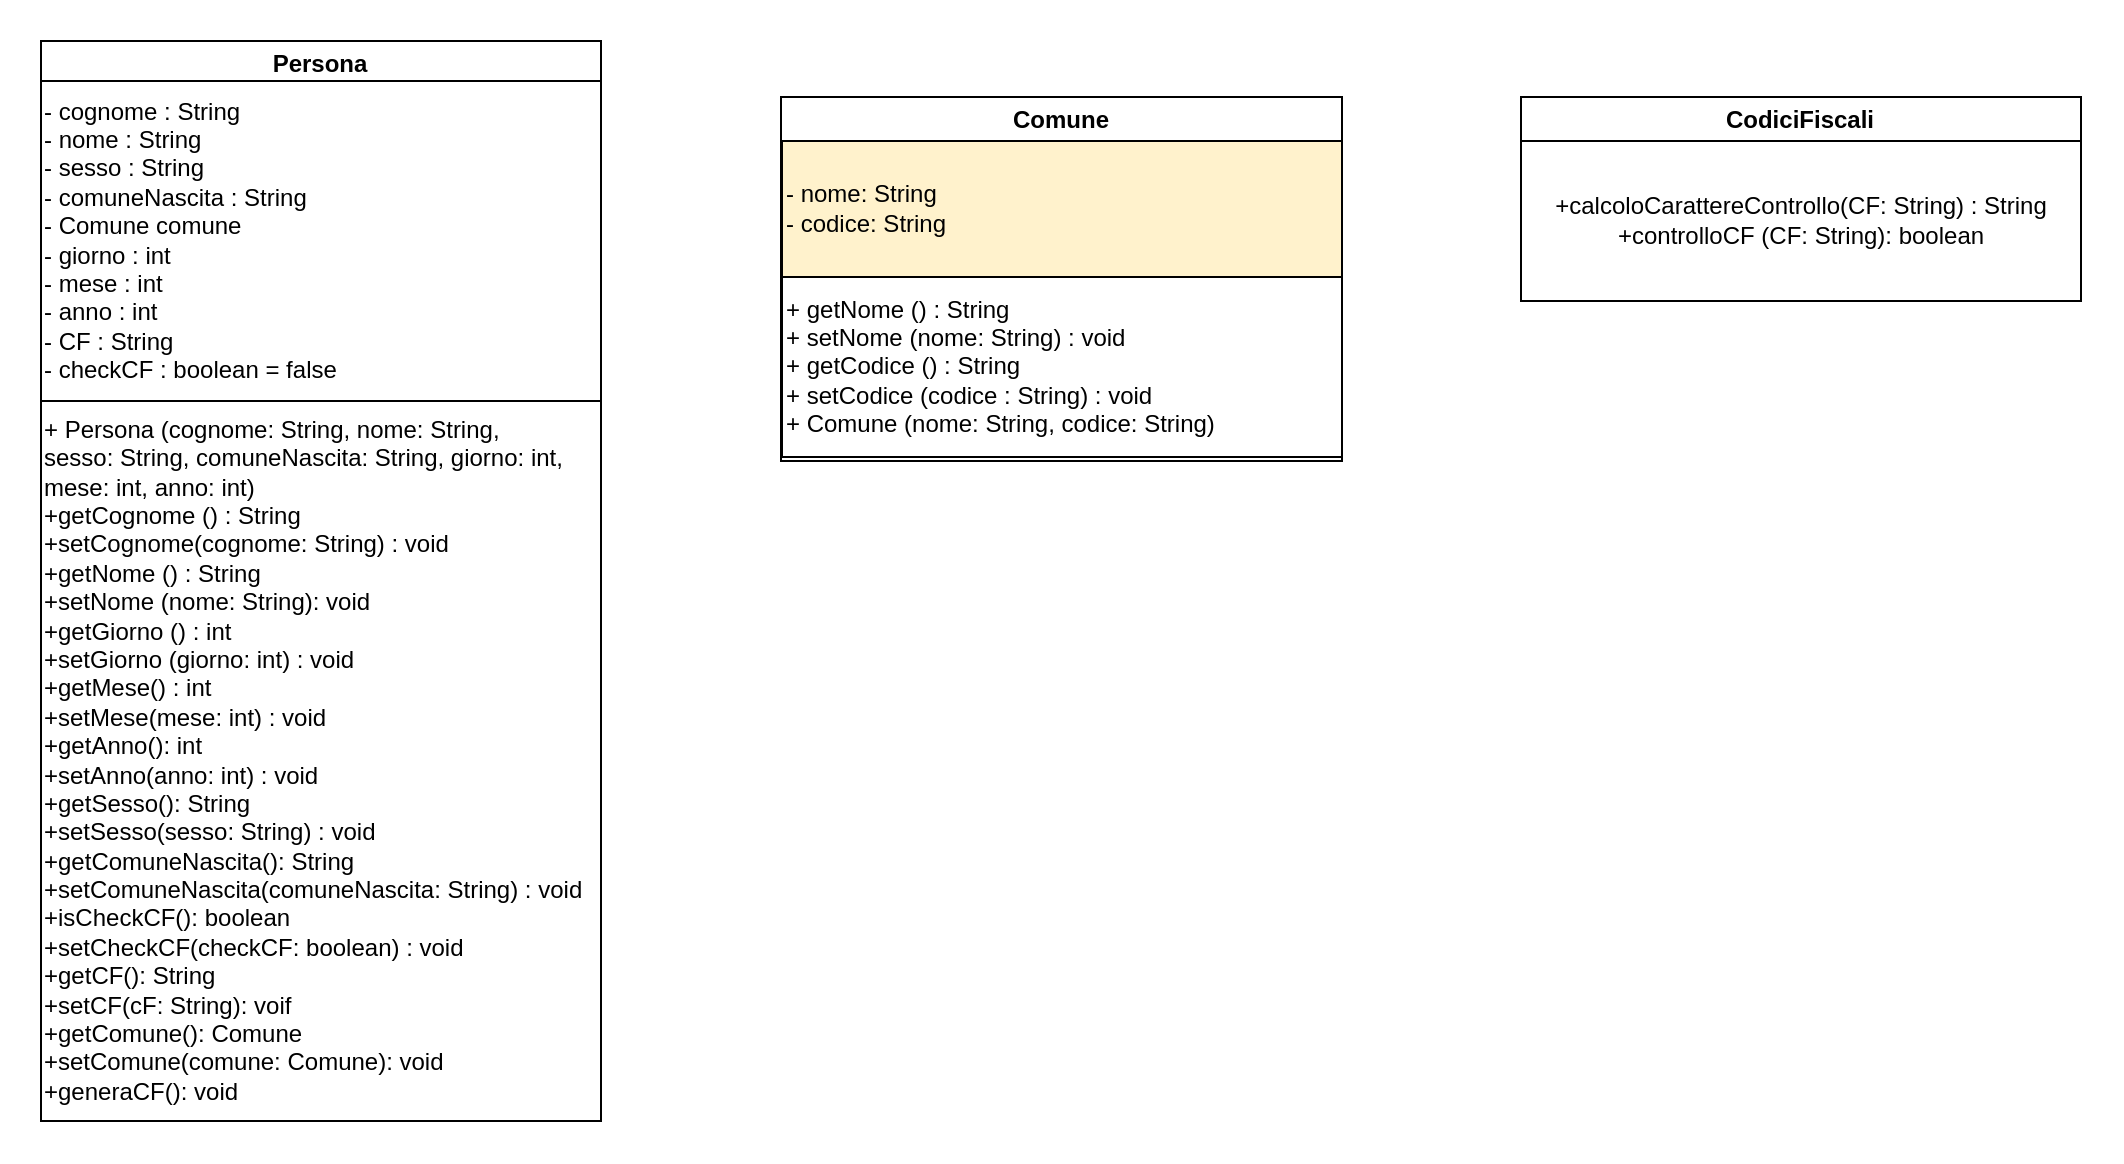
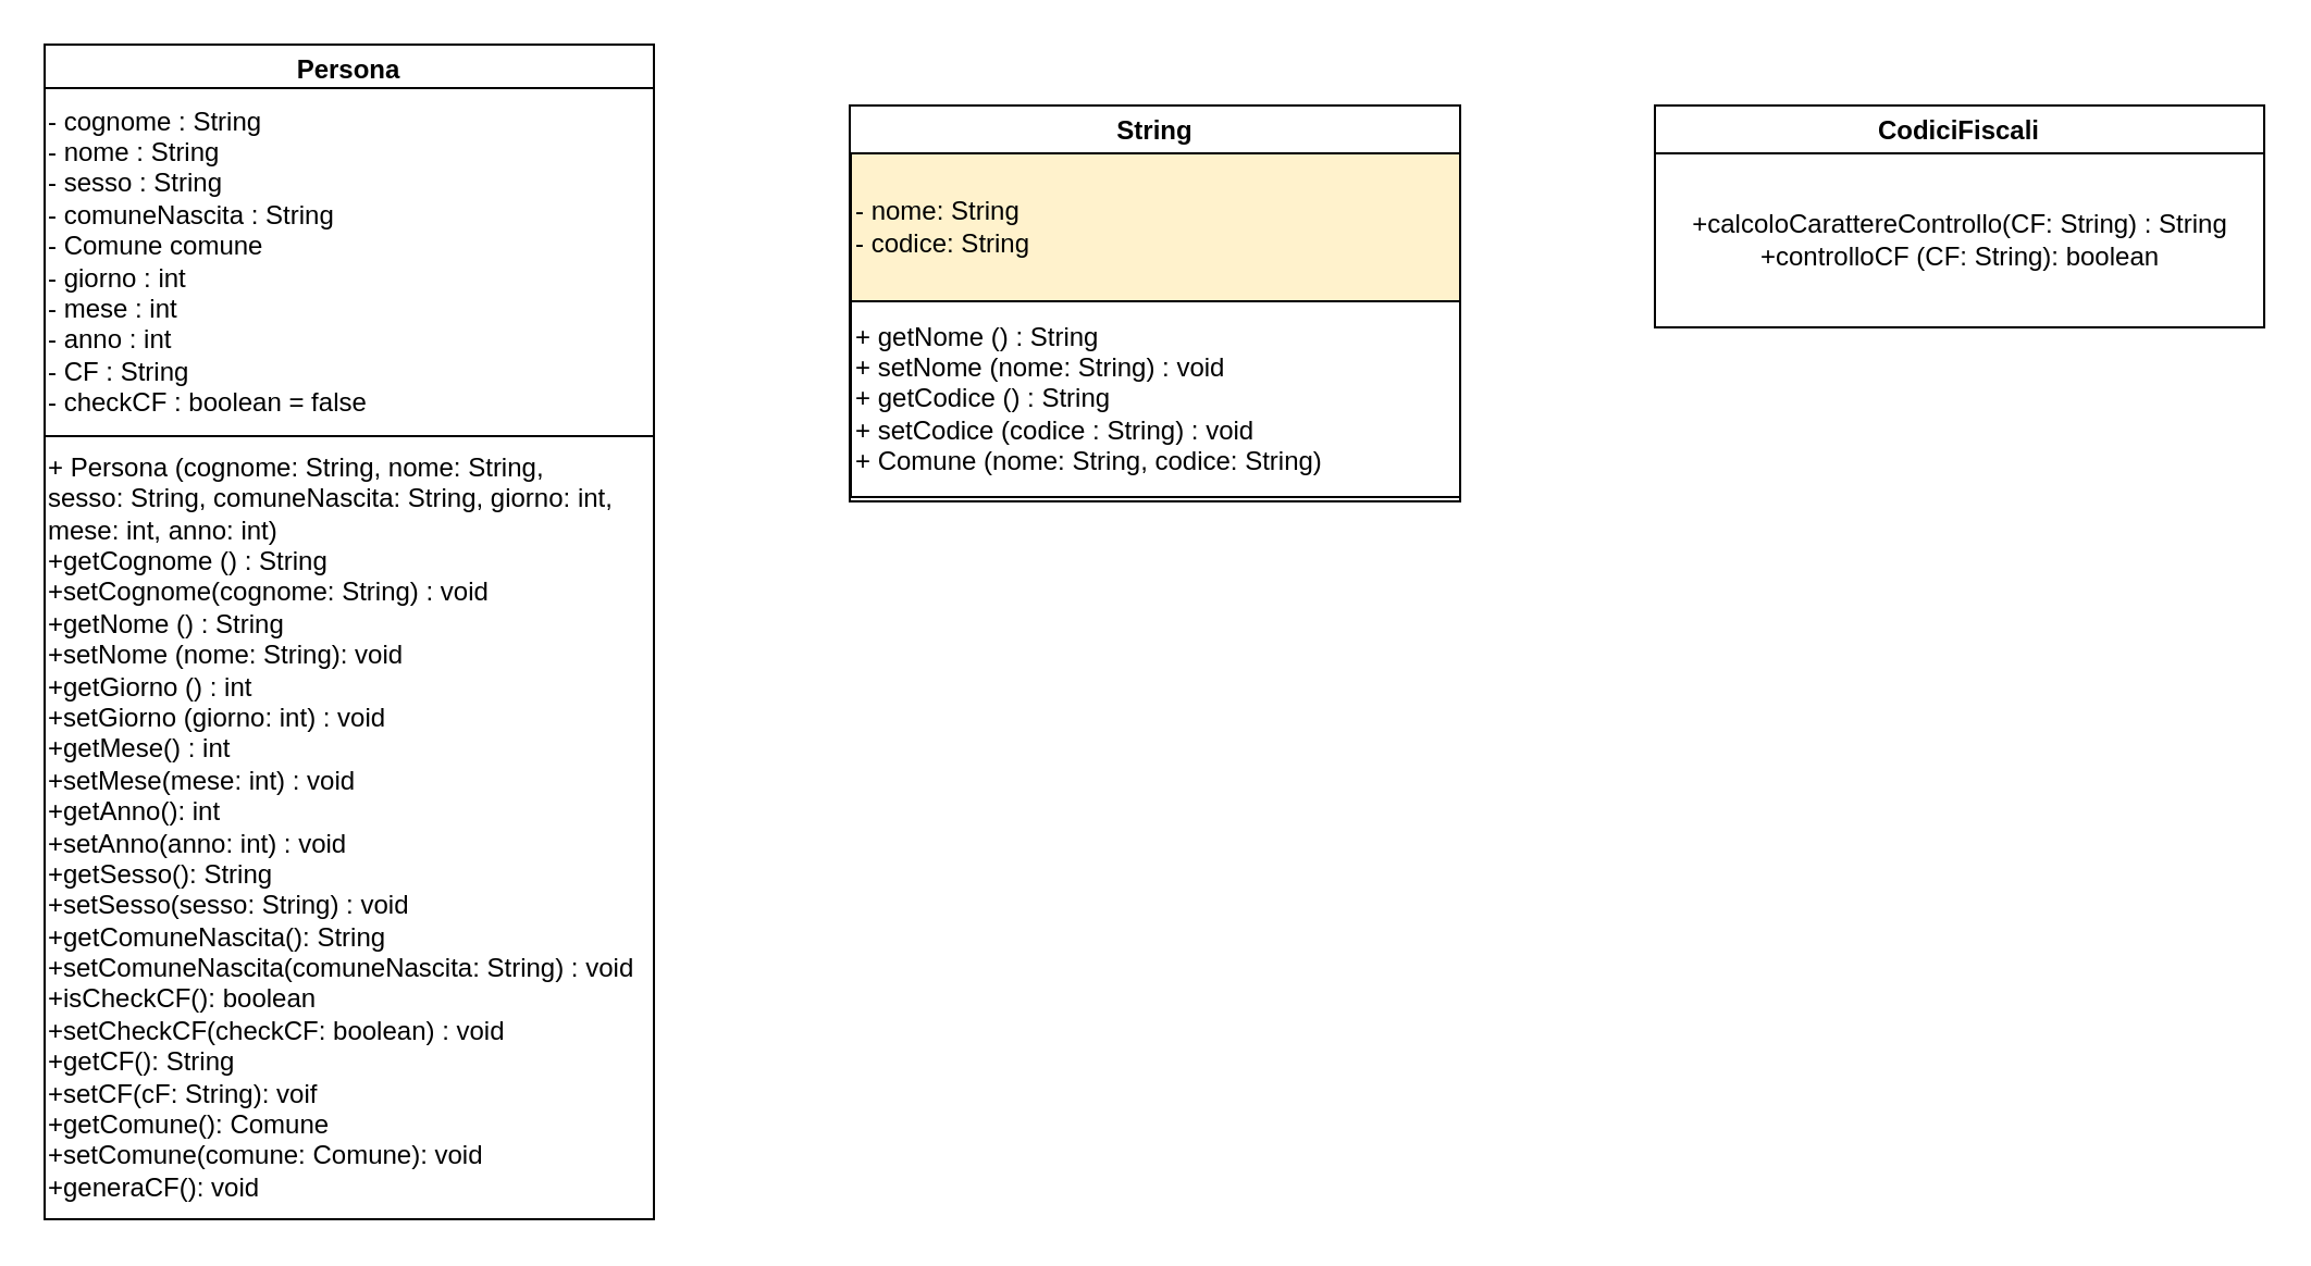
  <mxCell id="0" />
  <mxCell id="1" parent="0" />
  <mxCell id="2" value="Persona" style="swimlane;whiteSpace=wrap" parent="1" vertex="1"><mxGeometry x="20" y="20" width="280" height="540" as="geometry" /></mxCell>
  <mxCell id="3" value="- cognome : String&lt;br&gt;- nome : String&lt;br&gt;- sesso : String&lt;br&gt;- comuneNascita : String&lt;br&gt;- Comune comune&lt;br&gt;- giorno : int&lt;br&gt;- mese : int&lt;br&gt;- anno : int&lt;br&gt;- CF : String&lt;br&gt;- checkCF : boolean = false" style="html=1;align=left;" vertex="1" parent="2"><mxGeometry y="20" width="280" height="160" as="geometry" /></mxCell>
  <mxCell id="4" value="+ Persona (cognome: String, nome: String,&amp;nbsp;&lt;br&gt;sesso: String, comuneNascita: String, giorno: int,&lt;br&gt;mese: int, anno: int)&lt;br&gt;+getCognome () : String&lt;br&gt;+setCognome(cognome: String) : void&lt;br&gt;+getNome () : String&lt;br&gt;+setNome (nome: String): void&lt;br&gt;+getGiorno () : int&lt;br&gt;+setGiorno (giorno: int) : void&lt;br&gt;+getMese() : int&lt;br&gt;+setMese(mese: int) : void&lt;br&gt;+getAnno(): int&lt;br&gt;+setAnno(anno: int) : void&lt;br&gt;+getSesso(): String&lt;br&gt;+setSesso(sesso: String) : void&lt;br&gt;+getComuneNascita(): String&lt;br&gt;+setComuneNascita(comuneNascita: String) : void&lt;br&gt;+isCheckCF(): boolean&lt;br&gt;+setCheckCF(checkCF: boolean) : void&lt;br&gt;+getCF(): String&lt;br&gt;+setCF(cF: String): voif&lt;br&gt;+getComune(): Comune&lt;br&gt;+setComune(comune: Comune): void&lt;br&gt;+generaCF(): void&lt;br&gt;" style="html=1;align=left;" vertex="1" parent="2"><mxGeometry y="180" width="280" height="360" as="geometry" /></mxCell>
- <mxCell id="5" value="Comune" style="swimlane;whiteSpace=wrap" parent="1" vertex="1"><mxGeometry x="390" y="48" width="280.5" height="182" as="geometry" /></mxCell>
+ <mxCell id="5" value="String" style="swimlane;whiteSpace=wrap" parent="1" vertex="1"><mxGeometry x="390" y="48" width="280.5" height="182" as="geometry" /></mxCell>
  <mxCell id="6" value="- nome: String&lt;br&gt;&lt;div&gt;&lt;span&gt;- codice: String&lt;/span&gt;&lt;/div&gt;" style="html=1;align=left;fillColor=#fff2cc;" vertex="1" parent="5"><mxGeometry x="0.5" y="22" width="280" height="68" as="geometry" /></mxCell>
  <mxCell id="7" value="+ getNome () : String&lt;br&gt;+ setNome (nome: String) : void&lt;br&gt;+ getCodice () : String&lt;br&gt;+ setCodice (codice : String) : void&lt;br&gt;+ Comune (nome: String, codice: String)" style="html=1;align=left;spacingTop=0;" vertex="1" parent="5"><mxGeometry x="0.5" y="90" width="280" height="90" as="geometry" /></mxCell>
  <mxCell id="8" value="CodiciFiscali" style="swimlane;whiteSpace=wrap" parent="1" vertex="1"><mxGeometry x="760" y="48" width="280" height="102" as="geometry" /></mxCell>
  <mxCell id="9" value="+calcoloCarattereControllo(CF: String) : String&lt;br&gt;+controlloCF (CF: String): boolean" style="html=1;" vertex="1" parent="8"><mxGeometry y="22" width="280" height="80" as="geometry" /></mxCell>
